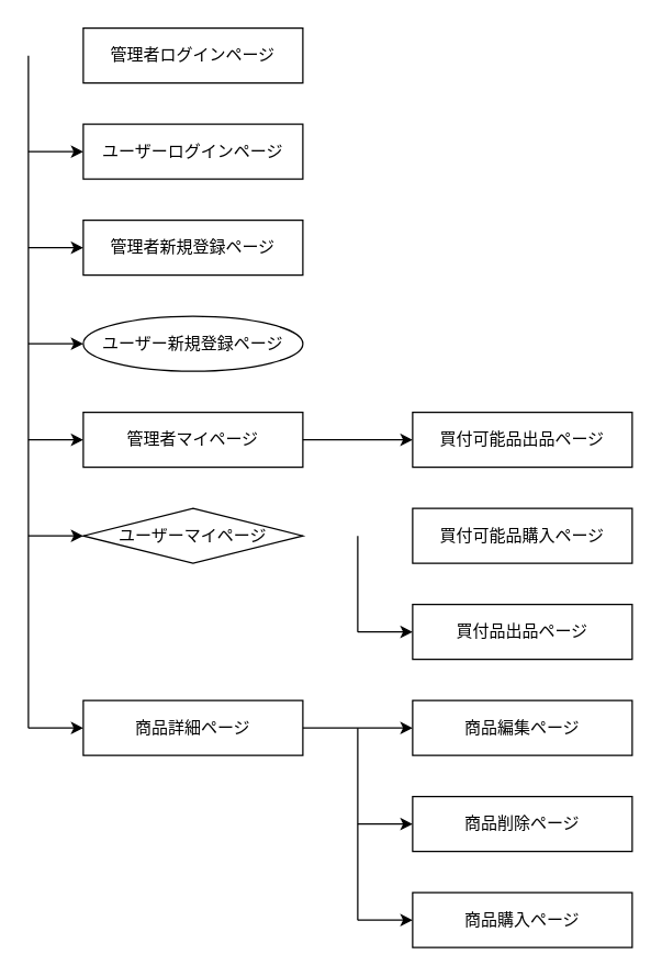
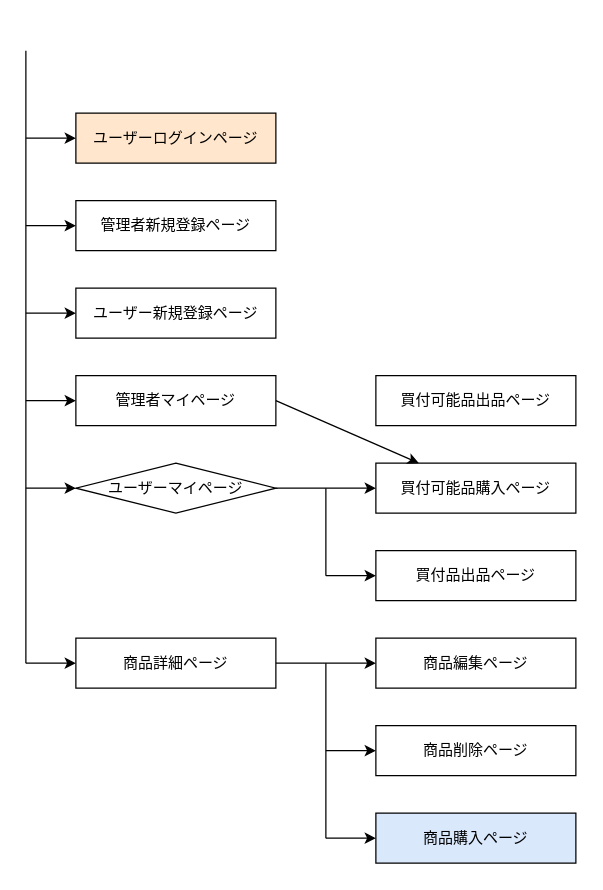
  <mxCell id="0" />
  <mxCell id="1" parent="0" />
  <mxCell id="2" value="" style="endArrow=none;html=1;rounded=0;" edge="1" parent="1"><mxGeometry relative="1" as="geometry"><mxPoint x="20" y="40" as="sourcePoint" /><mxPoint x="20" y="530" as="targetPoint" /></mxGeometry></mxCell>
- <mxCell id="3" value="管理者ログインページ" style="whiteSpace=wrap;html=1;align=center;" vertex="1" parent="1"><mxGeometry x="60" y="20" width="160" height="40" as="geometry" /></mxCell>
- <mxCell id="4" value="ユーザーログインページ" style="whiteSpace=wrap;html=1;align=center;" vertex="1" parent="1"><mxGeometry x="60" y="90" width="160" height="40" as="geometry" /></mxCell>
+ <mxCell id="4" value="ユーザーログインページ" style="whiteSpace=wrap;html=1;align=center;fillColor=#ffe6cc;" vertex="1" parent="1"><mxGeometry x="60" y="90" width="160" height="40" as="geometry" /></mxCell>
  <mxCell id="5" value="管理者新規登録ページ" style="whiteSpace=wrap;html=1;align=center;" vertex="1" parent="1"><mxGeometry x="60" y="160" width="160" height="40" as="geometry" /></mxCell>
- <mxCell id="6" value="ユーザー新規登録ページ" style="ellipse;whiteSpace=wrap;html=1;align=center;" vertex="1" parent="1"><mxGeometry x="60" y="230" width="160" height="40" as="geometry" /></mxCell>
+ <mxCell id="6" value="ユーザー新規登録ページ" style="whiteSpace=wrap;html=1;align=center;" vertex="1" parent="1"><mxGeometry x="60" y="230" width="160" height="40" as="geometry" /></mxCell>
  <mxCell id="7" value="管理者マイページ" style="whiteSpace=wrap;html=1;align=center;" vertex="1" parent="1"><mxGeometry x="60" y="300" width="160" height="40" as="geometry" /></mxCell>
  <mxCell id="8" value="ユーザーマイページ" style="rhombus;whiteSpace=wrap;html=1;align=center;" vertex="1" parent="1"><mxGeometry x="60" y="370" width="160" height="40" as="geometry" /></mxCell>
  <mxCell id="9" value="商品詳細ページ" style="whiteSpace=wrap;html=1;align=center;" vertex="1" parent="1"><mxGeometry x="60" y="510" width="160" height="40" as="geometry" /></mxCell>
  <mxCell id="10" value="買付可能品出品ページ" style="whiteSpace=wrap;html=1;align=center;" vertex="1" parent="1"><mxGeometry x="300" y="300" width="160" height="40" as="geometry" /></mxCell>
  <mxCell id="11" value="買付可能品購入ページ" style="whiteSpace=wrap;html=1;align=center;" vertex="1" parent="1"><mxGeometry x="300" y="370" width="160" height="40" as="geometry" /></mxCell>
  <mxCell id="12" value="商品編集ページ" style="whiteSpace=wrap;html=1;align=center;" vertex="1" parent="1"><mxGeometry x="300" y="510" width="160" height="40" as="geometry" /></mxCell>
  <mxCell id="13" value="商品削除ページ" style="whiteSpace=wrap;html=1;align=center;" vertex="1" parent="1"><mxGeometry x="300" y="580" width="160" height="40" as="geometry" /></mxCell>
- <mxCell id="14" value="商品購入ページ" style="whiteSpace=wrap;html=1;align=center;" vertex="1" parent="1"><mxGeometry x="300" y="650" width="160" height="40" as="geometry" /></mxCell>
+ <mxCell id="14" value="商品購入ページ" style="whiteSpace=wrap;html=1;align=center;fillColor=#dae8fc;" vertex="1" parent="1"><mxGeometry x="300" y="650" width="160" height="40" as="geometry" /></mxCell>
  <mxCell id="15" value="" style="edgeStyle=none;html=1;" edge="1" parent="1"><mxGeometry relative="1" as="geometry"><mxPoint x="20" y="110" as="sourcePoint" /><mxPoint x="60" y="110" as="targetPoint" /></mxGeometry></mxCell>
  <mxCell id="16" value="買付品出品ページ" style="whiteSpace=wrap;html=1;align=center;" vertex="1" parent="1"><mxGeometry x="300" y="440" width="160" height="40" as="geometry" /></mxCell>
  <mxCell id="17" value="" style="edgeStyle=none;html=1;" edge="1" parent="1"><mxGeometry relative="1" as="geometry"><mxPoint x="20" y="180" as="sourcePoint" /><mxPoint x="60" y="180" as="targetPoint" /></mxGeometry></mxCell>
  <mxCell id="18" value="" style="edgeStyle=none;html=1;entryX=0;entryY=0.5;entryDx=0;entryDy=0;" edge="1" parent="1" target="6"><mxGeometry relative="1" as="geometry"><mxPoint x="20" y="250" as="sourcePoint" /><mxPoint x="70" y="240" as="targetPoint" /></mxGeometry></mxCell>
  <mxCell id="19" value="" style="edgeStyle=none;html=1;" edge="1" parent="1"><mxGeometry relative="1" as="geometry"><mxPoint x="20" y="320" as="sourcePoint" /><mxPoint x="60" y="320" as="targetPoint" /></mxGeometry></mxCell>
  <mxCell id="20" value="" style="edgeStyle=none;html=1;entryX=0;entryY=0.5;entryDx=0;entryDy=0;" edge="1" parent="1" target="8"><mxGeometry relative="1" as="geometry"><mxPoint x="20" y="390" as="sourcePoint" /><mxPoint x="70" y="400" as="targetPoint" /></mxGeometry></mxCell>
  <mxCell id="21" value="" style="edgeStyle=none;html=1;" edge="1" parent="1"><mxGeometry relative="1" as="geometry"><mxPoint x="20" y="530" as="sourcePoint" /><mxPoint x="60" y="530" as="targetPoint" /></mxGeometry></mxCell>
- <mxCell id="22" value="" style="edgeStyle=none;html=1;exitX=1;exitY=0.5;exitDx=0;exitDy=0;entryX=0;entryY=0.5;entryDx=0;entryDy=0;" edge="1" parent="1" source="7" target="10"><mxGeometry relative="1" as="geometry"><mxPoint x="230" y="330" as="sourcePoint" /><mxPoint x="270" y="330" as="targetPoint" /></mxGeometry></mxCell>
+ <mxCell id="22" value="" style="edgeStyle=none;html=1;exitX=1;exitY=0.5;exitDx=0;exitDy=0;" edge="1" parent="1" source="7" target="11"><mxGeometry relative="1" as="geometry"><mxPoint x="230" y="330" as="sourcePoint" /><mxPoint x="270" y="330" as="targetPoint" /></mxGeometry></mxCell>
+ <mxCell id="23" value="" style="edgeStyle=none;html=1;exitX=1;exitY=0.5;exitDx=0;exitDy=0;entryX=0;entryY=0.5;entryDx=0;entryDy=0;" edge="1" parent="1" source="8" target="11"><mxGeometry relative="1" as="geometry"><mxPoint x="250" y="400" as="sourcePoint" /><mxPoint x="290" y="400" as="targetPoint" /></mxGeometry></mxCell>
  <mxCell id="24" value="" style="endArrow=none;html=1;rounded=0;" edge="1" parent="1"><mxGeometry relative="1" as="geometry"><mxPoint x="260" y="390" as="sourcePoint" /><mxPoint x="260" y="460" as="targetPoint" /></mxGeometry></mxCell>
  <mxCell id="25" value="" style="edgeStyle=none;html=1;" edge="1" parent="1"><mxGeometry relative="1" as="geometry"><mxPoint x="260" y="460" as="sourcePoint" /><mxPoint x="300" y="460" as="targetPoint" /></mxGeometry></mxCell>
  <mxCell id="26" value="" style="edgeStyle=none;html=1;exitX=1;exitY=0.5;exitDx=0;exitDy=0;" edge="1" parent="1" source="9"><mxGeometry relative="1" as="geometry"><mxPoint x="250" y="530" as="sourcePoint" /><mxPoint x="300" y="530" as="targetPoint" /></mxGeometry></mxCell>
  <mxCell id="27" value="" style="endArrow=none;html=1;rounded=0;" edge="1" parent="1"><mxGeometry relative="1" as="geometry"><mxPoint x="260" y="530" as="sourcePoint" /><mxPoint x="260" y="670" as="targetPoint" /></mxGeometry></mxCell>
  <mxCell id="28" value="" style="edgeStyle=none;html=1;" edge="1" parent="1"><mxGeometry relative="1" as="geometry"><mxPoint x="260" y="600" as="sourcePoint" /><mxPoint x="300" y="600" as="targetPoint" /></mxGeometry></mxCell>
  <mxCell id="29" value="" style="edgeStyle=none;html=1;" edge="1" parent="1"><mxGeometry relative="1" as="geometry"><mxPoint x="260" y="670" as="sourcePoint" /><mxPoint x="300" y="670" as="targetPoint" /></mxGeometry></mxCell>
